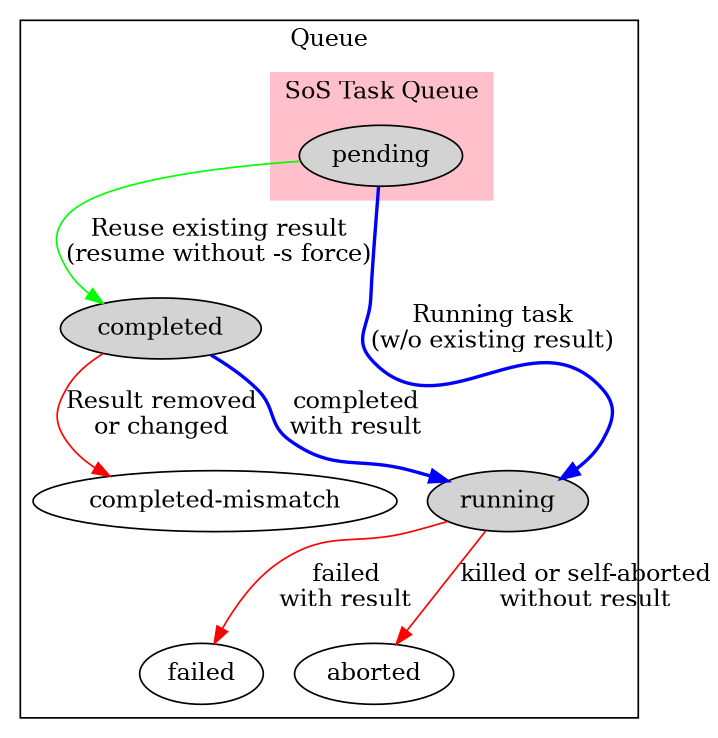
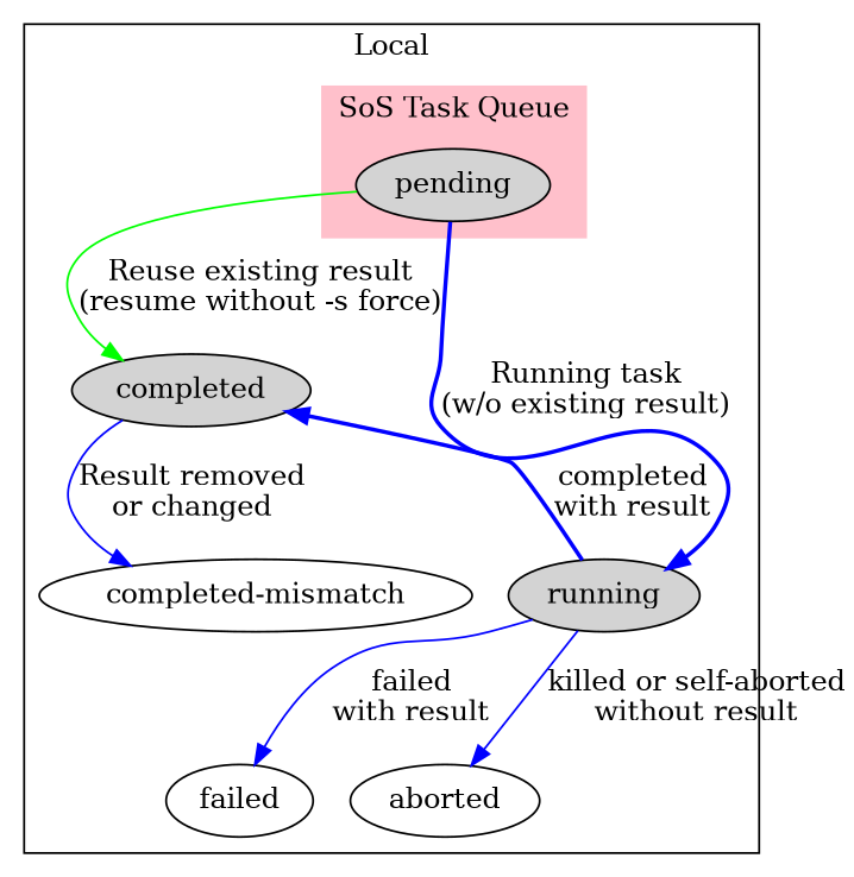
  digraph {
    edge [color=red]
    n1 [label=pending style=filled]
    n2 [label=completed style=filled]
    n3 [label=running style=filled]
    n4 [label="completed-mismatch"]
    n5 [label=failed]
    n6 [label=aborted]
    subgraph cluster_1 {
-     label=Queue
+     label=Local
      n2
      n3
      n4
      n5
      n6
      subgraph cluster_2 {
        color=pink
        label="SoS Task Queue"
        rankdir=TB
        style=filled
        n1
      }
    }
    n1 -> n2 [color=green label="Reuse existing result\n(resume without -s force)" style=solid]
    n1 -> n3 [color=blue label="Running task\n(w/o existing result)" style=bold]
    n1 -> n3 [style=invis color=""]
-   n2 -> n4 [label="Result removed\nor changed"]
-   n2 -> n3 [color=blue label="completed\nwith result" style=bold]
-   n3 -> n5 [label="failed\nwith result"]
-   n3 -> n6 [label="killed or self-aborted\nwithout result"]
+   n2 -> n4 [color=blue label="Result removed\nor changed"]
+   n3 -> n2 [color=blue label="completed\nwith result" style=bold]
+   n3 -> n5 [color=blue label="failed\nwith result"]
+   n3 -> n6 [color=blue label="killed or self-aborted\nwithout result"]
  }
